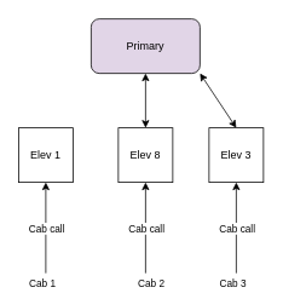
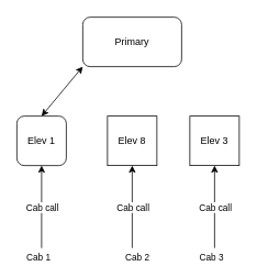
  <mxCell id="0" />
  <mxCell id="1" parent="0" />
- <mxCell id="2" value="Primary" style="rounded=1;whiteSpace=wrap;html=1;fillColor=#e1d5e7;" vertex="1" parent="1"><mxGeometry x="100" y="20" width="120" height="60" as="geometry" /></mxCell>
+ <mxCell id="2" value="Primary" style="rounded=1;whiteSpace=wrap;html=1;" vertex="1" parent="1"><mxGeometry x="100" y="20" width="120" height="60" as="geometry" /></mxCell>
  <mxCell id="3" value="Elev 8" style="whiteSpace=wrap;html=1;aspect=fixed;" vertex="1" parent="1"><mxGeometry x="130" y="140" width="60" height="60" as="geometry" /></mxCell>
- <mxCell id="4" value="Elev 1" style="whiteSpace=wrap;html=1;aspect=fixed;" vertex="1" parent="1"><mxGeometry x="20" y="140" width="60" height="60" as="geometry" /></mxCell>
+ <mxCell id="4" value="Elev 1" style="whiteSpace=wrap;html=1;aspect=fixed;rounded=1;" vertex="1" parent="1"><mxGeometry x="20" y="140" width="60" height="60" as="geometry" /></mxCell>
  <mxCell id="5" value="Elev 3" style="whiteSpace=wrap;html=1;aspect=fixed;" vertex="1" parent="1"><mxGeometry x="230" y="140" width="60" height="60" as="geometry" /></mxCell>
- <mxCell id="7" value="" style="endArrow=classic;startArrow=classic;html=1;rounded=0;exitX=0.5;exitY=0;exitDx=0;exitDy=0;entryX=0.5;entryY=1;entryDx=0;entryDy=0;" edge="1" parent="1" source="3" target="2"><mxGeometry width="50" height="50" relative="1" as="geometry"><mxPoint x="150" y="180" as="sourcePoint" /><mxPoint x="200" y="130" as="targetPoint" /></mxGeometry></mxCell>
- <mxCell id="8" value="" style="endArrow=classic;startArrow=classic;html=1;rounded=0;entryX=0.5;entryY=0;entryDx=0;entryDy=0;exitX=1;exitY=1;exitDx=0;exitDy=0;" edge="1" parent="1" source="2" target="5"><mxGeometry width="50" height="50" relative="1" as="geometry"><mxPoint x="150" y="180" as="sourcePoint" /><mxPoint x="200" y="130" as="targetPoint" /></mxGeometry></mxCell>
+ <mxCell id="6" value="" style="endArrow=classic;startArrow=classic;html=1;rounded=0;exitX=0.5;exitY=0;exitDx=0;exitDy=0;entryX=0;entryY=1;entryDx=0;entryDy=0;" edge="1" parent="1" source="4" target="2"><mxGeometry width="50" height="50" relative="1" as="geometry"><mxPoint x="150" y="180" as="sourcePoint" /><mxPoint x="200" y="130" as="targetPoint" /></mxGeometry></mxCell>
  <mxCell id="9" value="" style="endArrow=classic;html=1;rounded=0;entryX=0.5;entryY=1;entryDx=0;entryDy=0;" edge="1" parent="1" target="4"><mxGeometry relative="1" as="geometry"><mxPoint x="50" y="300" as="sourcePoint" /><mxPoint x="190" y="270" as="targetPoint" /></mxGeometry></mxCell>
  <mxCell id="10" value="Cab call" style="edgeLabel;resizable=0;html=1;;align=center;verticalAlign=middle;" connectable="0" vertex="1" parent="9"><mxGeometry relative="1" as="geometry" /></mxCell>
  <mxCell id="11" value="Cab 1" style="edgeLabel;resizable=0;html=1;;align=left;verticalAlign=bottom;" connectable="0" vertex="1" parent="9"><mxGeometry x="-1" relative="1" as="geometry"><mxPoint x="-20" y="20" as="offset" /></mxGeometry></mxCell>
  <mxCell id="12" value="" style="endArrow=classic;html=1;rounded=0;entryX=0.5;entryY=1;entryDx=0;entryDy=0;" edge="1" parent="1" target="3"><mxGeometry relative="1" as="geometry"><mxPoint x="160" y="300" as="sourcePoint" /><mxPoint x="250" y="120" as="targetPoint" /></mxGeometry></mxCell>
  <mxCell id="13" value="Cab call" style="edgeLabel;resizable=0;html=1;;align=center;verticalAlign=middle;" connectable="0" vertex="1" parent="12"><mxGeometry relative="1" as="geometry" /></mxCell>
  <mxCell id="14" value="Cab 2" style="edgeLabel;resizable=0;html=1;;align=left;verticalAlign=bottom;" connectable="0" vertex="1" parent="12"><mxGeometry x="-1" relative="1" as="geometry"><mxPoint x="-10" y="20" as="offset" /></mxGeometry></mxCell>
  <mxCell id="15" value="" style="endArrow=classic;html=1;rounded=0;entryX=0.5;entryY=1;entryDx=0;entryDy=0;" edge="1" parent="1" target="5"><mxGeometry relative="1" as="geometry"><mxPoint x="260" y="300" as="sourcePoint" /><mxPoint x="420" y="280" as="targetPoint" /></mxGeometry></mxCell>
  <mxCell id="16" value="Cab call" style="edgeLabel;resizable=0;html=1;;align=center;verticalAlign=middle;" connectable="0" vertex="1" parent="15"><mxGeometry relative="1" as="geometry" /></mxCell>
  <mxCell id="17" value="Cab 3" style="edgeLabel;resizable=0;html=1;;align=left;verticalAlign=bottom;" connectable="0" vertex="1" parent="15"><mxGeometry x="-1" relative="1" as="geometry"><mxPoint x="-20" y="20" as="offset" /></mxGeometry></mxCell>
